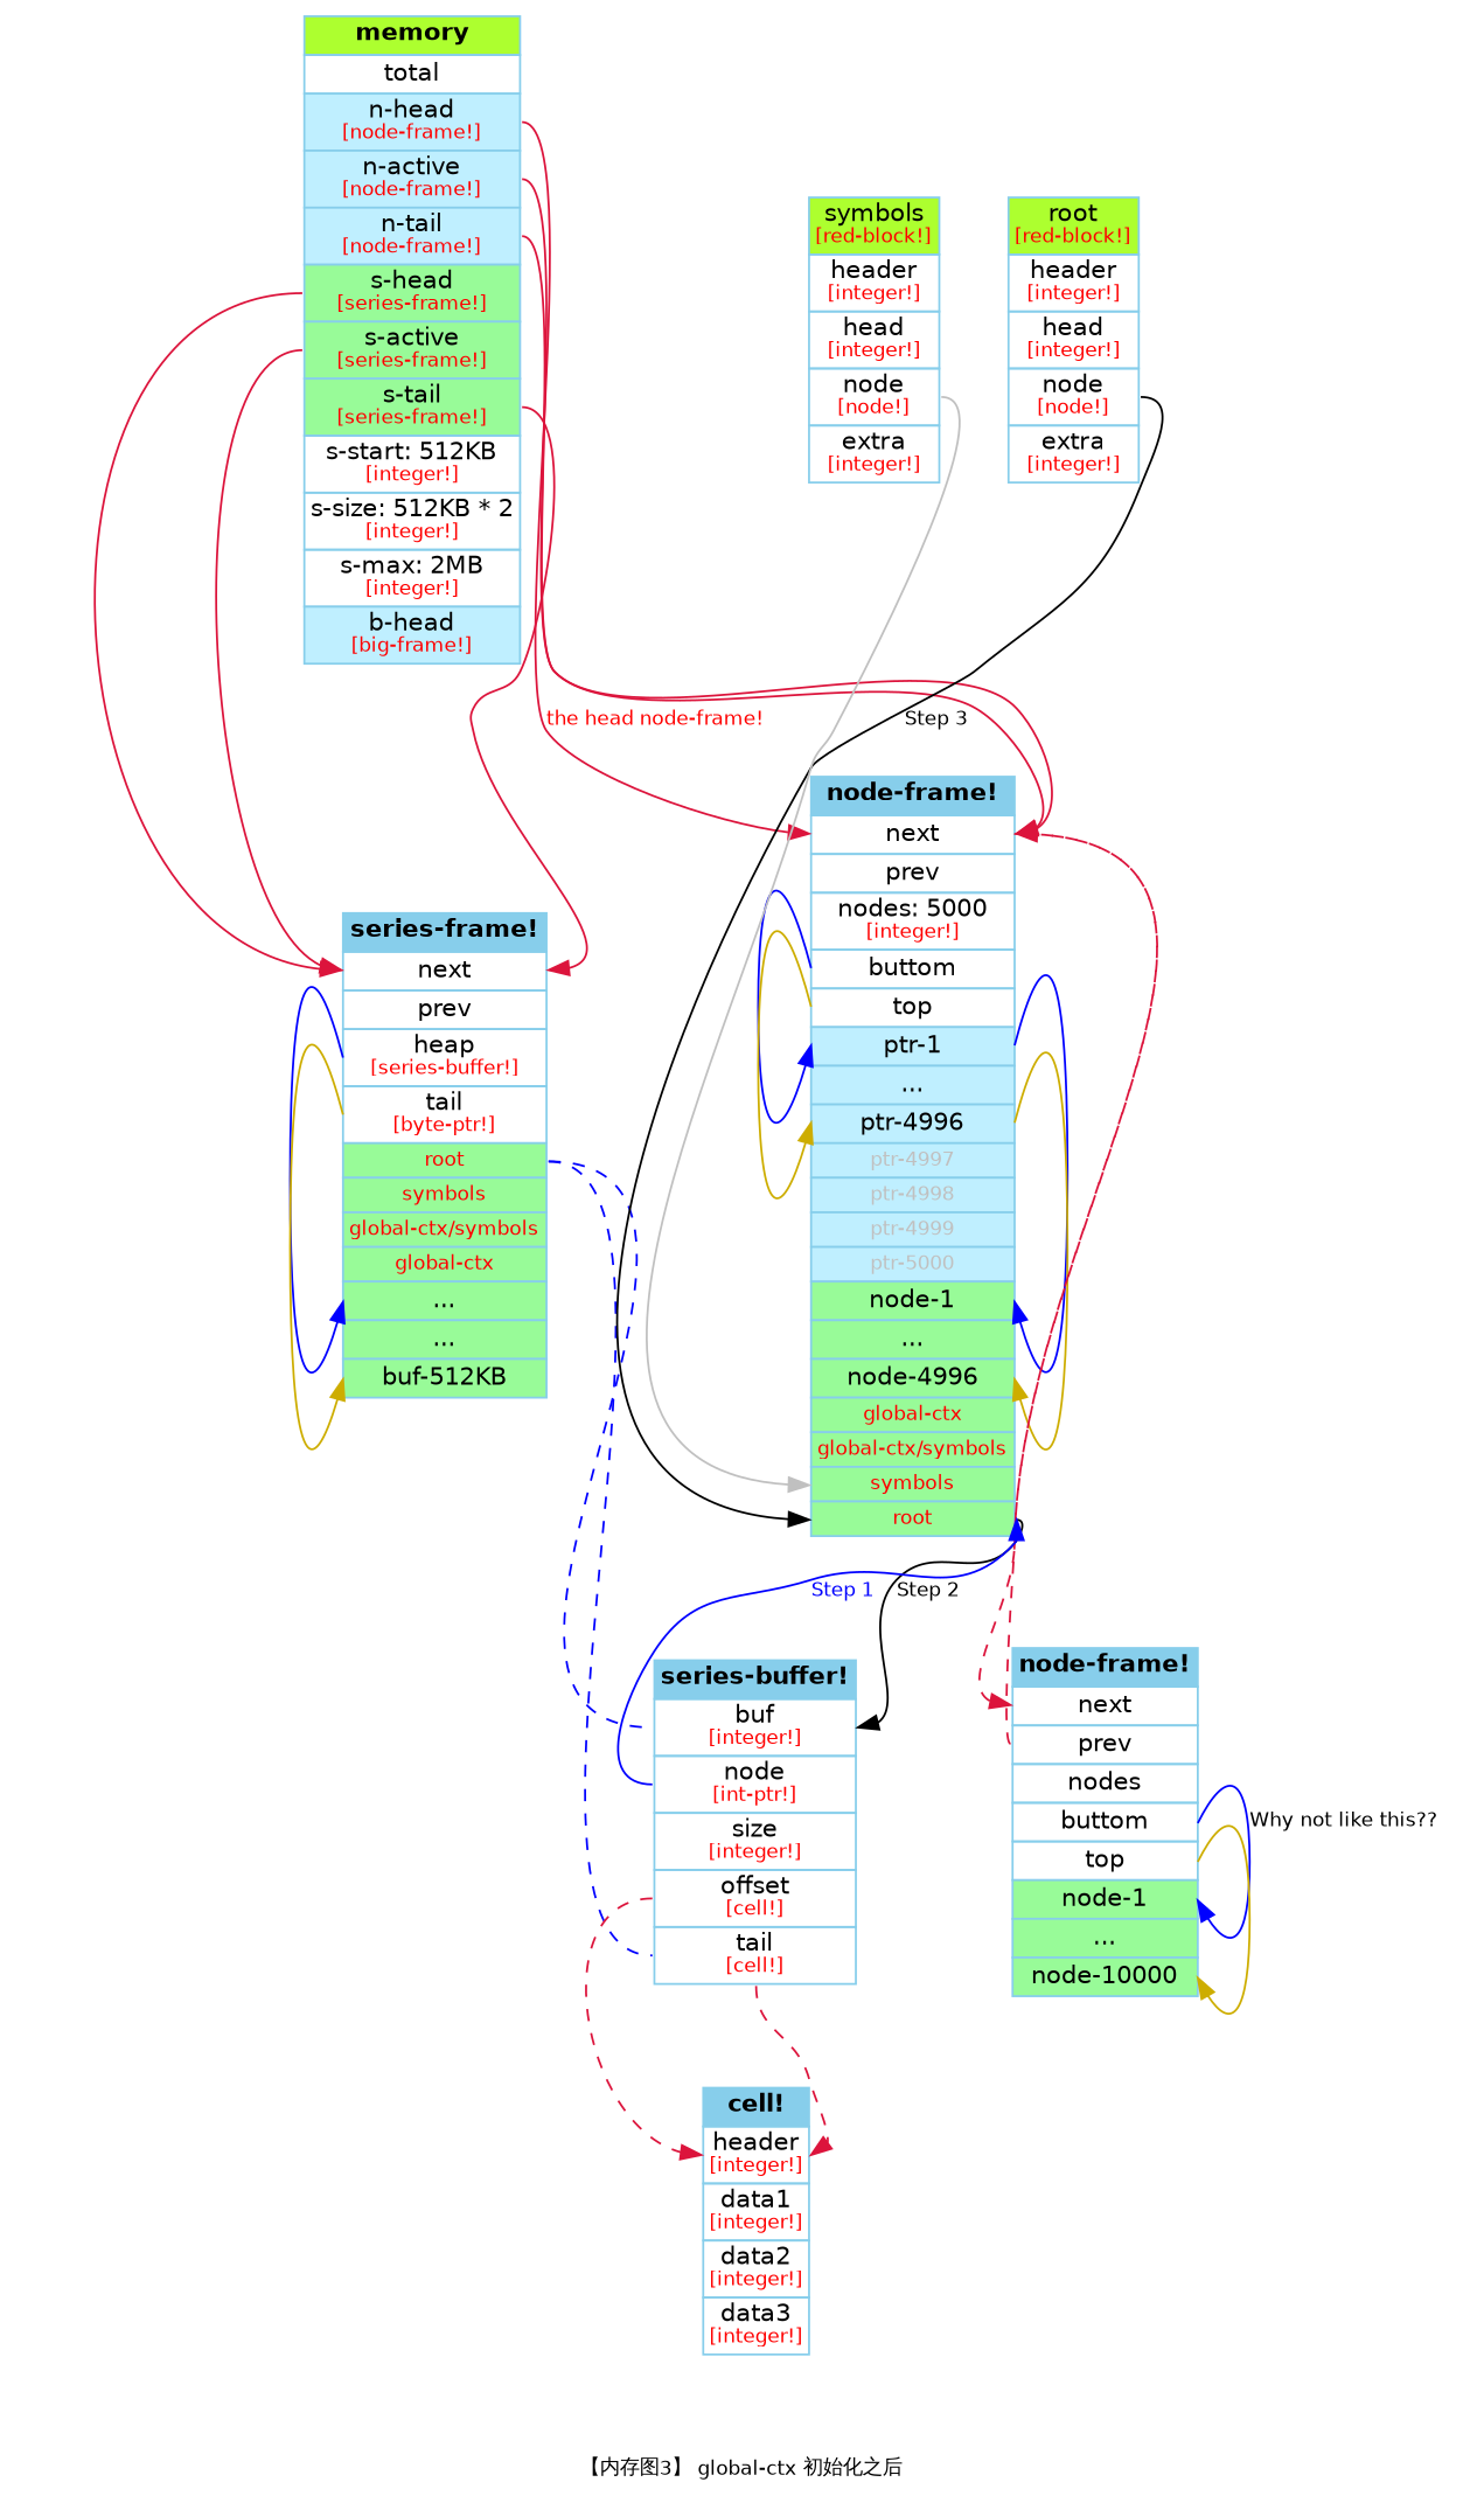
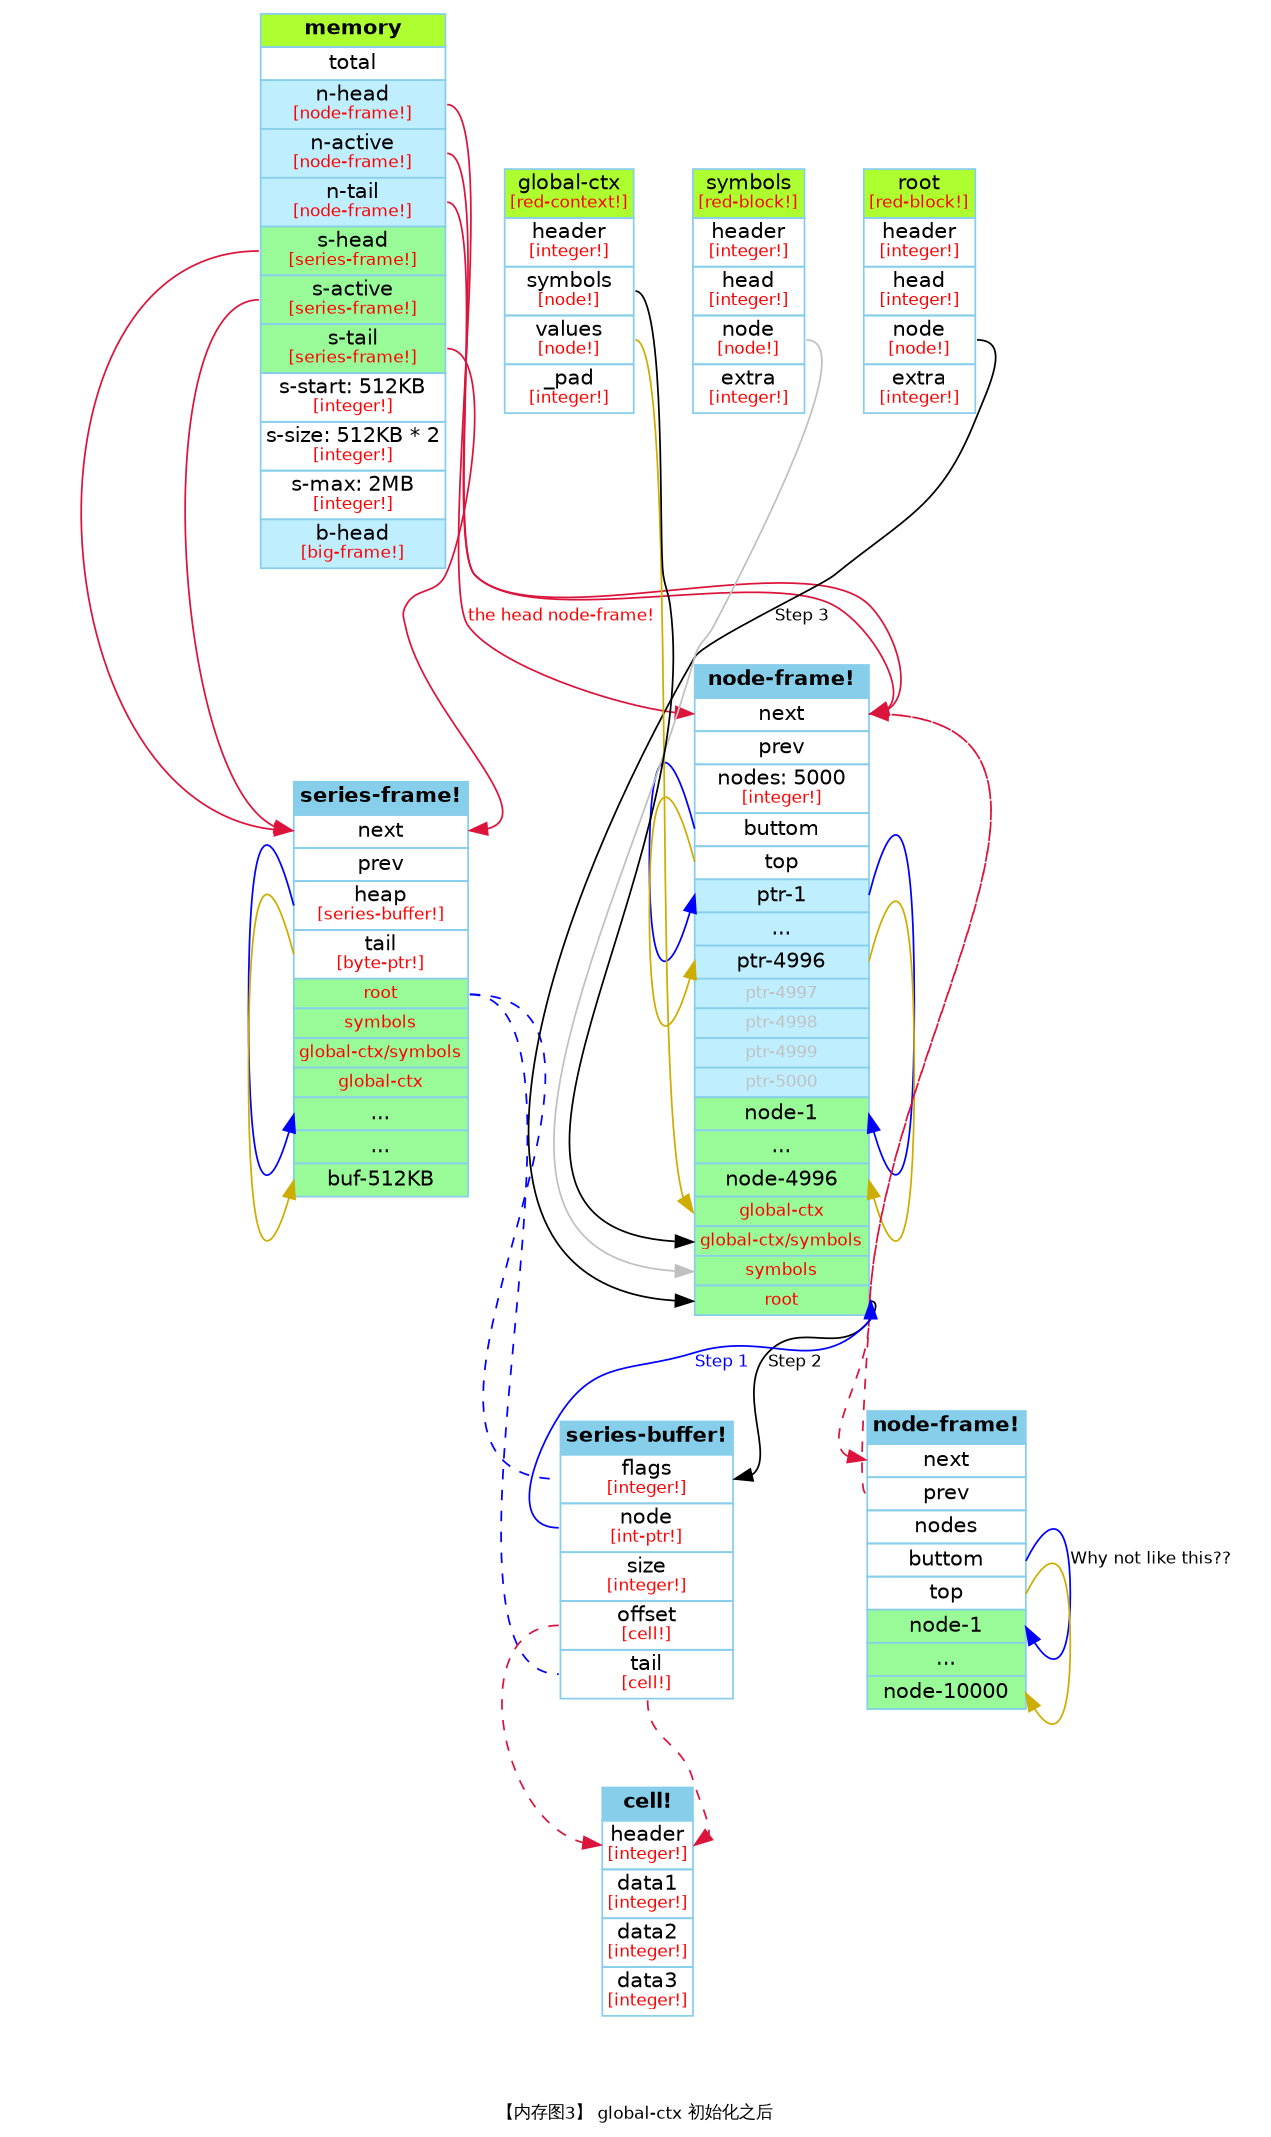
  digraph {
    fontname="DejaVu Sans"
    fontsize=10
    label="\n【内存图3】 global-ctx 初始化之后"
    rankdir=TB
    node [color=skyblue fontname="DejaVu Sans" fontsize=12 shape=plaintext]
    edge [color=crimson fontname="DejaVu Sans" fontsize=10 headport=f1 style=solid tailport="f3:e"]
    n1 [height=.1 label=<             <table border="0" cellborder="1" cellspacing="0" align="left" TOOLTIP="memory">                 <tr><td BGCOLOR="greenyellow"><b>memory</b></td></tr>                 <tr><td port="f1">total</td></tr>                 <tr><td port="f2" BGCOLOR="lightblue1">n-head<br ALIGN="CENTER"/><font point-size="10" color="red">[node-frame!]</font></td></tr>                 <tr><td port="f3" BGCOLOR="lightblue1">n-active<br ALIGN="CENTER"/><font point-size="10" color="red">[node-frame!]</font></td></tr>                 <tr><td port="f4" BGCOLOR="lightblue1">n-tail<br ALIGN="CENTER"/><font point-size="10" color="red">[node-frame!]</font></td></tr>                 <tr><td port="f5" BGCOLOR="palegreen">s-head<br ALIGN="CENTER"/><font point-size="10" color="red">[series-frame!]</font></td></tr>                 <tr><td port="f6" BGCOLOR="palegreen">s-active<br ALIGN="CENTER"/><font point-size="10" color="red">[series-frame!]</font></td></tr>                 <tr><td port="f7" BGCOLOR="palegreen">s-tail<br ALIGN="CENTER"/><font point-size="10" color="red">[series-frame!]</font></td></tr>                 <tr><td port="f8">s-start: 512KB<br ALIGN="CENTER"/><font point-size="10" color="red">[integer!]</font></td></tr>                 <tr><td port="f9">s-size: 512KB * 2<br ALIGN="CENTER"/><font point-size="10" color="red">[integer!]</font></td></tr>                 <tr><td port="f10">s-max: 2MB<br ALIGN="CENTER"/><font point-size="10" color="red">[integer!]</font></td></tr>                 <tr><td port="f11" BGCOLOR="lightblue1">b-head<br ALIGN="CENTER"/><font point-size="10" color="red">[big-frame!]</font></td></tr>             </table>         > width=.1]
    n2 [height=.1 label=<             <table border="0" cellborder="1" cellspacing="0" align="left">                 <tr><td BGCOLOR="skyblue"><b>node-frame!</b></td></tr>                 <tr><td port="f1">next</td></tr>                 <tr><td port="f2">prev</td></tr>                 <tr><td port="f3">nodes: 5000<br ALIGN="CENTER"/><font point-size="10" color="red">[integer!]</font></td></tr>                 <tr><td port="f4">buttom</td></tr>                 <tr><td port="f5">top</td></tr>                 <tr><td port="p1" BGCOLOR="lightblue1">ptr-1</td></tr>                 <tr><td port="p2" BGCOLOR="lightblue1">...</td></tr>                 <tr><td port="p3" BGCOLOR="lightblue1">ptr-4996</td></tr>                 <tr><td port="p5" BGCOLOR="lightblue1"><font point-size="10" color="gray">ptr-4997</font></td></tr>                 <tr><td port="p5" BGCOLOR="lightblue1"><font point-size="10" color="gray">ptr-4998</font></td></tr>                 <tr><td port="p5" BGCOLOR="lightblue1"><font point-size="10" color="gray">ptr-4999</font></td></tr>                 <tr><td port="p6" BGCOLOR="lightblue1"><font point-size="10" color="gray">ptr-5000</font></td></tr>                 <tr><td port="n1" BGCOLOR="palegreen">node-1</td></tr>                 <tr><td port="n2" BGCOLOR="palegreen">...</td></tr>                 <tr><td port="n3" BGCOLOR="palegreen">node-4996</td></tr>                                  <tr><td port="n40" BGCOLOR="palegreen"><font point-size="10" color="red">global-ctx</font></td></tr>                 <tr><td port="n4" BGCOLOR="palegreen"><font point-size="10" color="red">global-ctx/symbols</font></td></tr>                 <tr><td port="n5" BGCOLOR="palegreen"><font point-size="10" color="red">symbols</font></td></tr>                 <tr><td port="n6" BGCOLOR="palegreen"><font point-size="10" color="red">root</font></td></tr>             </table>         > width=.1]
    n3 [height=.1 label=<             <table border="0" cellborder="1" cellspacing="0" align="left">                 <tr><td BGCOLOR="skyblue"><b>series-frame!</b></td></tr>                 <tr><td port="f1">next</td></tr>                 <tr><td port="f2">prev</td></tr>                 <tr><td port="f3">heap<br ALIGN="CENTER"/><font point-size="10" color="red">[series-buffer!]</font></td></tr>                 <tr><td port="f4">tail<br ALIGN="CENTER"/><font point-size="10" color="red">[byte-ptr!]</font></td></tr>                 <tr><td port="b1" BGCOLOR="palegreen"><font point-size="10" color="red">root</font></td></tr>                 <tr><td port="b2" BGCOLOR="palegreen"><font point-size="10" color="red">symbols</font></td></tr>                 <tr><td port="b3" BGCOLOR="palegreen"><font point-size="10" color="red">global-ctx/symbols</font></td></tr>                 <tr><td port="b30" BGCOLOR="palegreen"><font point-size="10" color="red">global-ctx</font></td></tr>                  <tr><td port="b4" BGCOLOR="palegreen">...</td></tr>                 <tr><td port="b5" BGCOLOR="palegreen">...</td></tr>                 <tr><td port="b6" BGCOLOR="palegreen">buf-512KB</td></tr>             </table>         > width=.1]
    n4 [height=.1 label=<             <table border="0" cellborder="1" cellspacing="0" align="left">                 <tr><td BGCOLOR="skyblue"><b>node-frame!</b></td></tr>                 <tr><td port="f1">next</td></tr>                 <tr><td port="f2">prev</td></tr>                 <tr><td port="f3">nodes</td></tr>                 <tr><td port="f4">buttom</td></tr>                 <tr><td port="f5">top</td></tr>                 <tr><td port="n1" BGCOLOR="palegreen">node-1</td></tr>                 <tr><td port="n2" BGCOLOR="palegreen">...</td></tr>                 <tr><td port="n3" BGCOLOR="palegreen">node-10000</td></tr>             </table>         > width=.1]
-   n5 [height=.1 label=<             <table border="0" cellborder="1" cellspacing="0" align="left">                 <tr><td BGCOLOR="skyblue"><b>series-buffer!</b></td></tr>                 <tr><td port="f1">buf<br ALIGN="CENTER"/><font point-size="10" color="red">[integer!]</font></td></tr>                 <tr><td port="f2">node<br ALIGN="CENTER"/><font point-size="10" color="red">[int-ptr!]</font></td></tr>                 <tr><td port="f3">size<br ALIGN="CENTER"/><font point-size="10" color="red">[integer!]</font></td></tr>                 <tr><td port="f4">offset<br ALIGN="CENTER"/><font point-size="10" color="red">[cell!]</font></td></tr>                 <tr><td port="f5">tail<br ALIGN="CENTER"/><font point-size="10" color="red">[cell!]</font></td></tr>             </table>         > width=.1]
+   n5 [height=.1 label=<             <table border="0" cellborder="1" cellspacing="0" align="left">                 <tr><td BGCOLOR="skyblue"><b>series-buffer!</b></td></tr>                 <tr><td port="f1">flags<br ALIGN="CENTER"/><font point-size="10" color="red">[integer!]</font></td></tr>                 <tr><td port="f2">node<br ALIGN="CENTER"/><font point-size="10" color="red">[int-ptr!]</font></td></tr>                 <tr><td port="f3">size<br ALIGN="CENTER"/><font point-size="10" color="red">[integer!]</font></td></tr>                 <tr><td port="f4">offset<br ALIGN="CENTER"/><font point-size="10" color="red">[cell!]</font></td></tr>                 <tr><td port="f5">tail<br ALIGN="CENTER"/><font point-size="10" color="red">[cell!]</font></td></tr>             </table>         > width=.1]
    n6 [height=.1 label=<             <table border="0" cellborder="1" cellspacing="0" align="left">                 <tr><td BGCOLOR="skyblue"><b>cell!</b></td></tr>                 <tr><td port="f1">header<br ALIGN="CENTER"/><font point-size="10" color="red">[integer!]</font></td></tr>                 <tr><td port="f2">data1<br ALIGN="CENTER"/><font point-size="10" color="red">[integer!]</font></td></tr>                 <tr><td port="f3">data2<br ALIGN="CENTER"/><font point-size="10" color="red">[integer!]</font></td></tr>                 <tr><td port="f4">data3<br ALIGN="CENTER"/><font point-size="10" color="red">[integer!]</font></td></tr>             </table>         > width=.1]
    n7 [height=.1 label=<             <table border="0" cellborder="1" cellspacing="0" align="left" TOOLTIP="_root">                 <tr><td BGCOLOR="greenyellow">root<br ALIGN="CENTER"/><font point-size="10" color="red">[red-block!]</font></td></tr>                 <tr><td port="f1">header<br ALIGN="CENTER"/><font point-size="10" color="red">[integer!]</font></td></tr>                 <tr><td port="f2">head<br ALIGN="CENTER"/><font point-size="10" color="red">[integer!]</font></td></tr>                 <tr><td port="f3">node<br ALIGN="CENTER"/><font point-size="10" color="red">[node!]</font></td></tr>                 <tr><td port="f4">extra<br ALIGN="CENTER"/><font point-size="10" color="red">[integer!]</font></td></tr>             </table>         > width=.1]
    n8 [height=.1 label=<             <table border="0" cellborder="1" cellspacing="0" align="left" TOOLTIP="_root">                 <tr><td BGCOLOR="greenyellow">symbols<br ALIGN="CENTER"/><font point-size="10" color="red">[red-block!]</font></td></tr>                 <tr><td port="f1">header<br ALIGN="CENTER"/><font point-size="10" color="red">[integer!]</font></td></tr>                 <tr><td port="f2">head<br ALIGN="CENTER"/><font point-size="10" color="red">[integer!]</font></td></tr>                 <tr><td port="f3">node<br ALIGN="CENTER"/><font point-size="10" color="red">[node!]</font></td></tr>                 <tr><td port="f4">extra<br ALIGN="CENTER"/><font point-size="10" color="red">[integer!]</font></td></tr>             </table>         > width=.1]
+   n9 [height=.1 label=<             <table border="0" cellborder="1" cellspacing="0" align="left" TOOLTIP="_root">                 <tr><td BGCOLOR="greenyellow">global-ctx<br ALIGN="CENTER"/><font point-size="10" color="red">[red-context!]</font></td></tr>                 <tr><td port="f1">header<br ALIGN="CENTER"/><font point-size="10" color="red">[integer!]</font></td></tr>                 <tr><td port="f2">symbols<br ALIGN="CENTER"/><font point-size="10" color="red">[node!]</font></td></tr>                 <tr><td port="f3">values<br ALIGN="CENTER"/><font point-size="10" color="red">[node!]</font></td></tr>                 <tr><td port="f4">_pad<br ALIGN="CENTER"/><font point-size="10" color="red">[integer!]</font></td></tr>             </table>         > width=.1]
    n1 -> n2 [fontcolor=red label="the head node-frame!" tailport=f2]
    n1 -> n2 [tailport=f3]
    n1 -> n2 [tailport=f4]
    n1 -> n3 [tailport=f5]
    n1 -> n3 [tailport=f6]
    n1 -> n3 [tailport=f7]
    n2 -> n2 [color=blue headport="p1:w" tailport="f4:w"]
    n2 -> n2 [color=blue headport="n1:e" tailport="p1:e"]
    n2 -> n2 [color=gold3 headport="p3:w" tailport="f5:w"]
    n2 -> n2 [color=gold3 headport="n3:e" tailport="p3:e"]
    n2 -> n4 [headport="f1:w" style=dashed tailport="f1:e"]
    n2 -> n5 [color=black headport="f1:e" label="Step 2" tailport="n6:e"]
    n3 -> n3 [color=blue headport="b4:w" tailport="f3:w"]
    n3 -> n3 [color=gold3 headport="b6:w" tailport="f4:w"]
    n3 -> n5 [arrowhead=none color=blue headport="f1:w" style=dashed tailport="b1:e"]
    n3 -> n5 [arrowhead=none color=blue headport="f5:w" style=dashed tailport="b1:e"]
    n4 -> n2 [headport="f1:e" style=dashed tailport="f2:w"]
    n4 -> n4 [color=blue headport="n1:e" label="Why not like this??" tailport="f4:e"]
    n4 -> n4 [color=gold3 headport="n3:e" tailport="f5:e"]
    n5 -> n2 [color=blue fontcolor=blue headport="n6:e" label="Step 1" tailport="f2:w"]
    n5 -> n6 [style=dashed tailport=f4]
    n5 -> n6 [style=dashed tailport=f5]
    n7 -> n2 [color=black headport="n6:w" label="Step 3"]
    n8 -> n2 [color=gray headport="n5:w"]
+   n9 -> n2 [color=gold3 headport="n40:w"]
+   n9 -> n2 [color=black headport="n4:w" tailport="f2:e"]
  }
